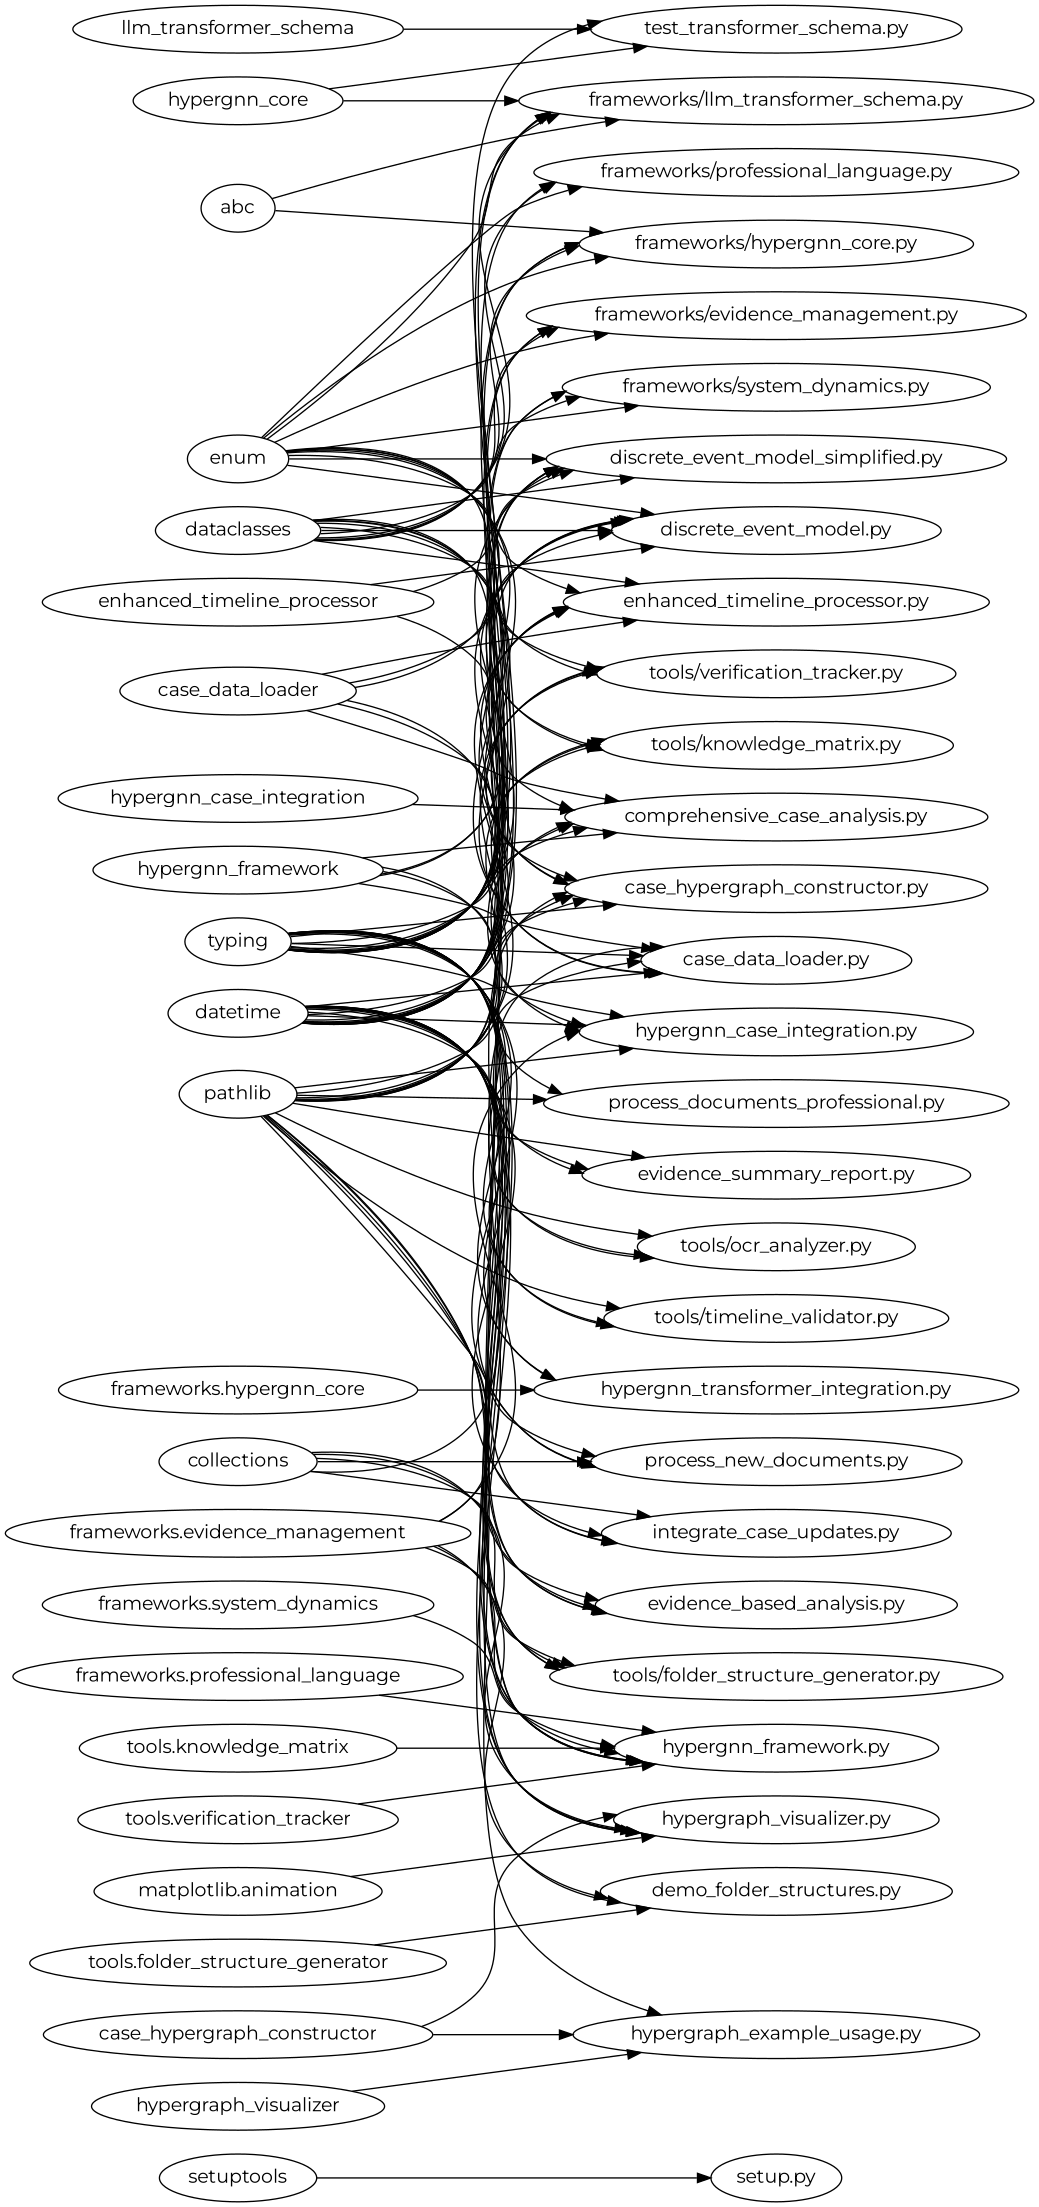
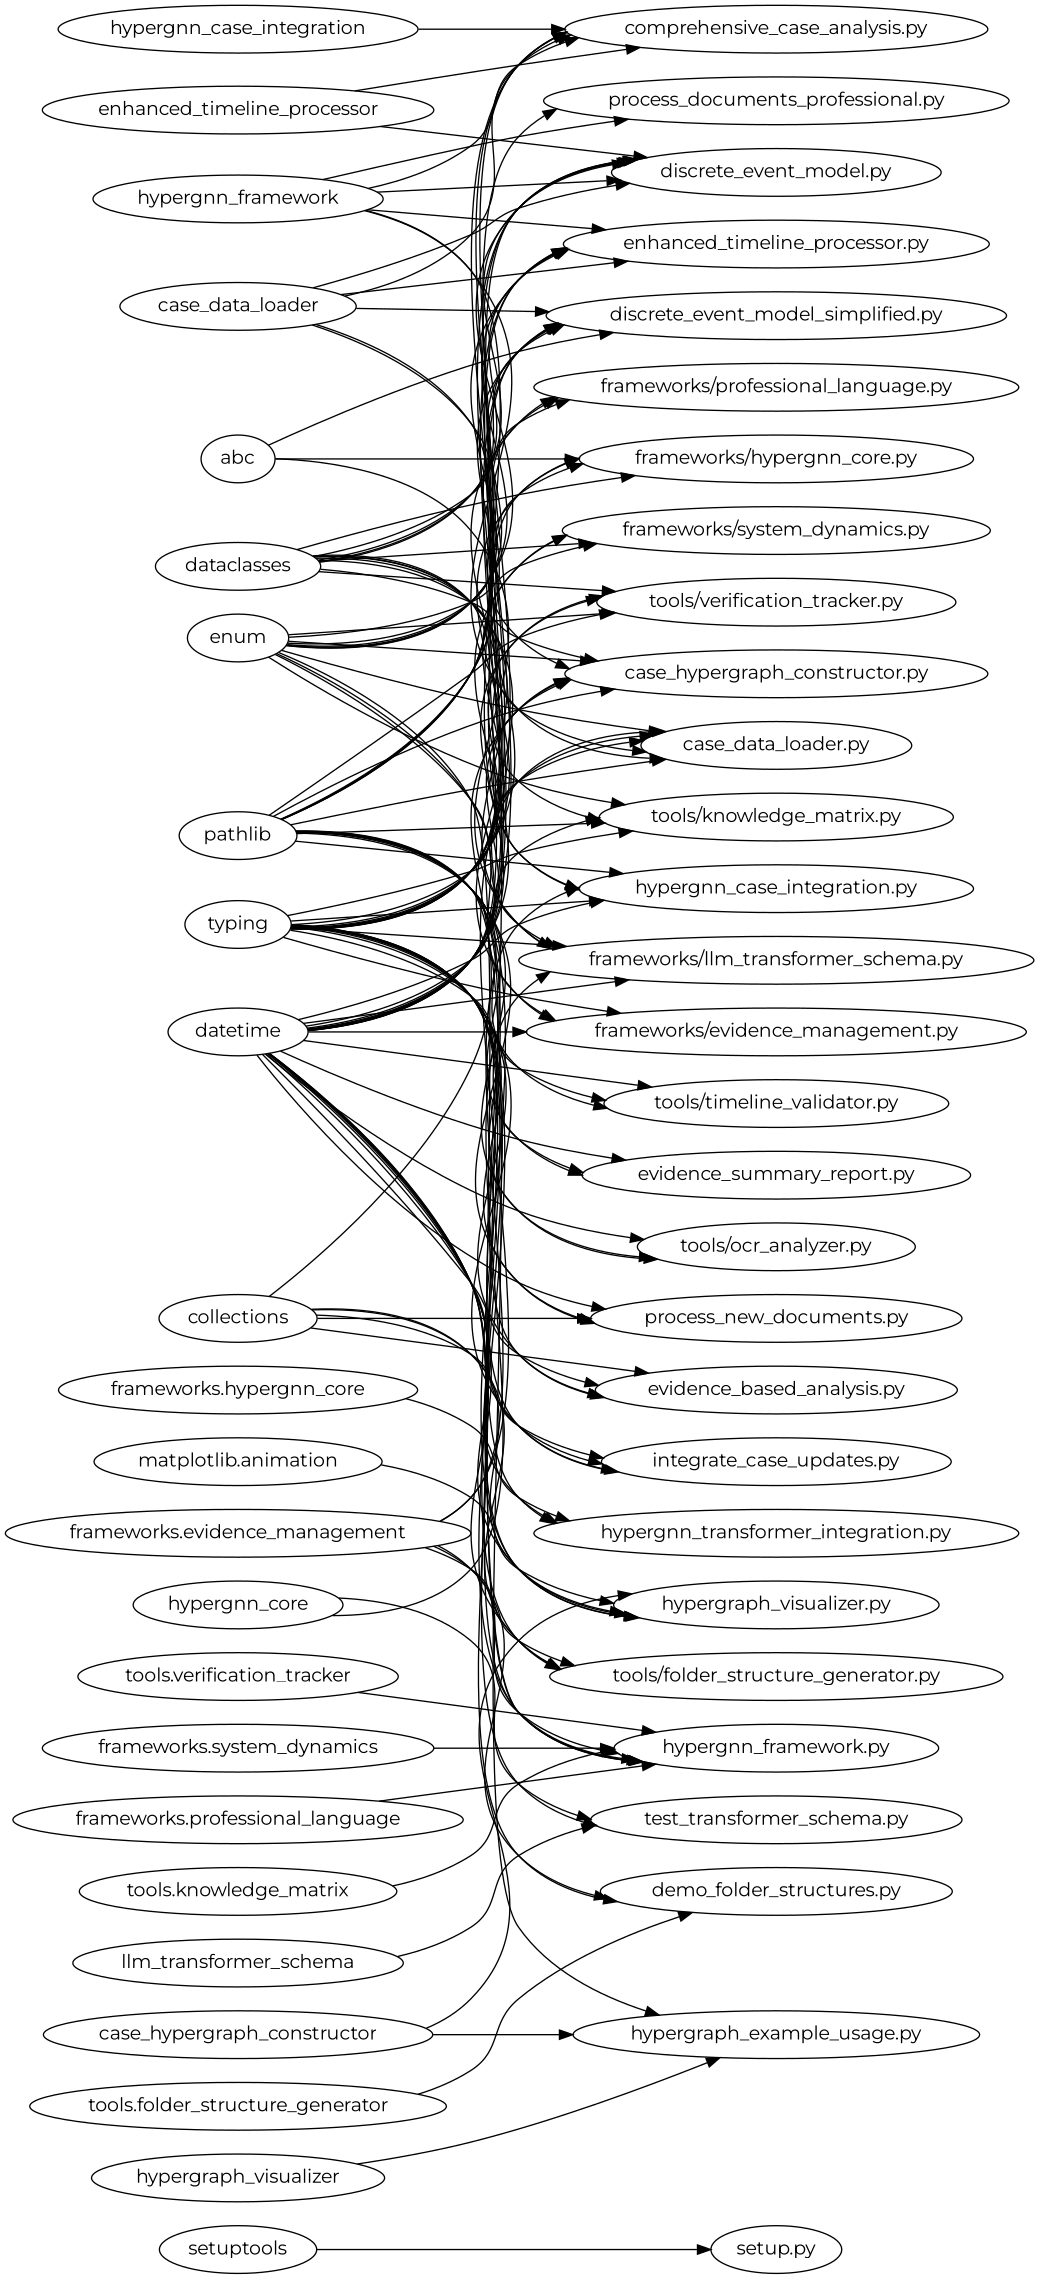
  digraph {
    fontname=Montserrat
    rankdir=LR
    node [fontname=Montserrat]
    edge [fontname=Montserrat]
    setuptools
    "setup.py"
    enum
    "case_data_loader.py"
    "case_hypergraph_constructor.py"
    "discrete_event_model.py"
    "discrete_event_model_simplified.py"
    "enhanced_timeline_processor.py"
    "frameworks/evidence_management.py"
    "frameworks/hypergnn_core.py"
    "frameworks/llm_transformer_schema.py"
    "frameworks/professional_language.py"
    "frameworks/system_dynamics.py"
    "hypergnn_framework.py"
    "tools/knowledge_matrix.py"
    "tools/verification_tracker.py"
    datetime
    "comprehensive_case_analysis.py"
    "demo_folder_structures.py"
    "evidence_based_analysis.py"
    "evidence_summary_report.py"
    "hypergnn_case_integration.py"
    "hypergnn_transformer_integration.py"
    "hypergraph_visualizer.py"
    "integrate_case_updates.py"
    "process_new_documents.py"
    "test_transformer_schema.py"
    "tools/folder_structure_generator.py"
    "tools/ocr_analyzer.py"
    "tools/timeline_validator.py"
    "frameworks.evidence_management"
    dataclasses
    typing
    hypergnn_framework
    "process_documents_professional.py"
    pathlib
    "hypergraph_example_usage.py"
    collections
    case_data_loader
    hypergnn_case_integration
    enhanced_timeline_processor
    "tools.folder_structure_generator"
    abc
    hypergnn_core
    "tools.verification_tracker"
    "frameworks.system_dynamics"
    "frameworks.professional_language"
    "tools.knowledge_matrix"
    "frameworks.hypergnn_core"
    case_hypergraph_constructor
    hypergraph_visualizer
    "matplotlib.animation"
    llm_transformer_schema
    setuptools -> "setup.py"
    enum -> "case_data_loader.py"
    enum -> "case_hypergraph_constructor.py"
    enum -> "discrete_event_model.py"
    enum -> "discrete_event_model_simplified.py"
    enum -> "enhanced_timeline_processor.py"
    enum -> "frameworks/evidence_management.py"
    enum -> "frameworks/hypergnn_core.py"
    enum -> "frameworks/llm_transformer_schema.py"
    enum -> "frameworks/professional_language.py"
    enum -> "frameworks/system_dynamics.py"
    enum -> "hypergnn_framework.py"
    enum -> "tools/knowledge_matrix.py"
    enum -> "tools/verification_tracker.py"
    datetime -> "case_data_loader.py"
    datetime -> "case_hypergraph_constructor.py"
    datetime -> "discrete_event_model.py"
    datetime -> "discrete_event_model_simplified.py"
    datetime -> "enhanced_timeline_processor.py"
    datetime -> "frameworks/evidence_management.py"
    datetime -> "frameworks/hypergnn_core.py"
    datetime -> "frameworks/llm_transformer_schema.py"
    datetime -> "frameworks/system_dynamics.py"
    datetime -> "hypergnn_framework.py"
    datetime -> "tools/knowledge_matrix.py"
    datetime -> "tools/verification_tracker.py"
    datetime -> "comprehensive_case_analysis.py"
    datetime -> "demo_folder_structures.py"
    datetime -> "evidence_based_analysis.py"
    datetime -> "evidence_summary_report.py"
    datetime -> "hypergnn_case_integration.py"
    datetime -> "hypergnn_transformer_integration.py"
    datetime -> "hypergraph_visualizer.py"
    datetime -> "integrate_case_updates.py"
    datetime -> "process_new_documents.py"
    datetime -> "test_transformer_schema.py"
    datetime -> "tools/folder_structure_generator.py"
    datetime -> "tools/ocr_analyzer.py"
    datetime -> "tools/timeline_validator.py"
    "frameworks.evidence_management" -> "case_data_loader.py"
    "frameworks.evidence_management" -> "hypergnn_framework.py"
    "frameworks.evidence_management" -> "demo_folder_structures.py"
    "frameworks.evidence_management" -> "hypergnn_case_integration.py"
    "frameworks.evidence_management" -> "tools/folder_structure_generator.py"
    dataclasses -> "case_data_loader.py"
    dataclasses -> "case_hypergraph_constructor.py"
    dataclasses -> "discrete_event_model.py"
    dataclasses -> "discrete_event_model_simplified.py"
    dataclasses -> "enhanced_timeline_processor.py"
    dataclasses -> "frameworks/evidence_management.py"
    dataclasses -> "frameworks/hypergnn_core.py"
    dataclasses -> "frameworks/llm_transformer_schema.py"
    dataclasses -> "frameworks/professional_language.py"
    dataclasses -> "frameworks/system_dynamics.py"
    dataclasses -> "hypergnn_framework.py"
    dataclasses -> "tools/knowledge_matrix.py"
    dataclasses -> "tools/verification_tracker.py"
    typing -> "case_data_loader.py"
    typing -> "case_hypergraph_constructor.py"
    typing -> "discrete_event_model.py"
    typing -> "discrete_event_model_simplified.py"
    typing -> "enhanced_timeline_processor.py"
    typing -> "frameworks/evidence_management.py"
    typing -> "frameworks/hypergnn_core.py"
    typing -> "frameworks/llm_transformer_schema.py"
    typing -> "frameworks/professional_language.py"
    typing -> "frameworks/system_dynamics.py"
    typing -> "hypergnn_framework.py"
    typing -> "tools/knowledge_matrix.py"
    typing -> "tools/verification_tracker.py"
    typing -> "comprehensive_case_analysis.py"
    typing -> "evidence_based_analysis.py"
    typing -> "evidence_summary_report.py"
    typing -> "hypergnn_case_integration.py"
    typing -> "hypergnn_transformer_integration.py"
    typing -> "hypergraph_visualizer.py"
    typing -> "integrate_case_updates.py"
    typing -> "process_new_documents.py"
    typing -> "tools/folder_structure_generator.py"
    typing -> "tools/ocr_analyzer.py"
    typing -> "tools/timeline_validator.py"
    hypergnn_framework -> "case_data_loader.py"
    hypergnn_framework -> "discrete_event_model.py"
    hypergnn_framework -> "enhanced_timeline_processor.py"
    hypergnn_framework -> "comprehensive_case_analysis.py"
    hypergnn_framework -> "hypergnn_case_integration.py"
    hypergnn_framework -> "process_documents_professional.py"
    pathlib -> "case_data_loader.py"
    pathlib -> "case_hypergraph_constructor.py"
    pathlib -> "discrete_event_model.py"
    pathlib -> "discrete_event_model_simplified.py"
    pathlib -> "enhanced_timeline_processor.py"
    pathlib -> "tools/knowledge_matrix.py"
    pathlib -> "tools/verification_tracker.py"
    pathlib -> "comprehensive_case_analysis.py"
    pathlib -> "evidence_based_analysis.py"
    pathlib -> "evidence_summary_report.py"
    pathlib -> "hypergnn_case_integration.py"
    pathlib -> "hypergraph_visualizer.py"
    pathlib -> "integrate_case_updates.py"
    pathlib -> "process_new_documents.py"
    pathlib -> "tools/ocr_analyzer.py"
    pathlib -> "tools/timeline_validator.py"
    pathlib -> "process_documents_professional.py"
    pathlib -> "hypergraph_example_usage.py"
    collections -> "case_hypergraph_constructor.py"
    collections -> "evidence_based_analysis.py"
    collections -> "hypergraph_visualizer.py"
    collections -> "integrate_case_updates.py"
    collections -> "process_new_documents.py"
    collections -> "tools/folder_structure_generator.py"
    case_data_loader -> "case_hypergraph_constructor.py"
    case_data_loader -> "discrete_event_model.py"
    case_data_loader -> "discrete_event_model_simplified.py"
    case_data_loader -> "enhanced_timeline_processor.py"
    case_data_loader -> "comprehensive_case_analysis.py"
    case_data_loader -> "hypergnn_case_integration.py"
    hypergnn_case_integration -> "comprehensive_case_analysis.py"
    enhanced_timeline_processor -> "discrete_event_model.py"
-   enhanced_timeline_processor -> "discrete_event_model_simplified.py"
+   abc -> "discrete_event_model_simplified.py"
    enhanced_timeline_processor -> "comprehensive_case_analysis.py"
    "tools.folder_structure_generator" -> "demo_folder_structures.py"
    abc -> "frameworks/hypergnn_core.py"
    abc -> "frameworks/llm_transformer_schema.py"
    hypergnn_core -> "frameworks/llm_transformer_schema.py"
    hypergnn_core -> "test_transformer_schema.py"
    "tools.verification_tracker" -> "hypergnn_framework.py"
    "frameworks.system_dynamics" -> "hypergnn_framework.py"
    "frameworks.professional_language" -> "hypergnn_framework.py"
    "tools.knowledge_matrix" -> "hypergnn_framework.py"
    "frameworks.hypergnn_core" -> "hypergnn_transformer_integration.py"
    case_hypergraph_constructor -> "hypergraph_visualizer.py"
    case_hypergraph_constructor -> "hypergraph_example_usage.py"
    hypergraph_visualizer -> "hypergraph_example_usage.py"
    "matplotlib.animation" -> "hypergraph_visualizer.py"
    llm_transformer_schema -> "test_transformer_schema.py"
  }
